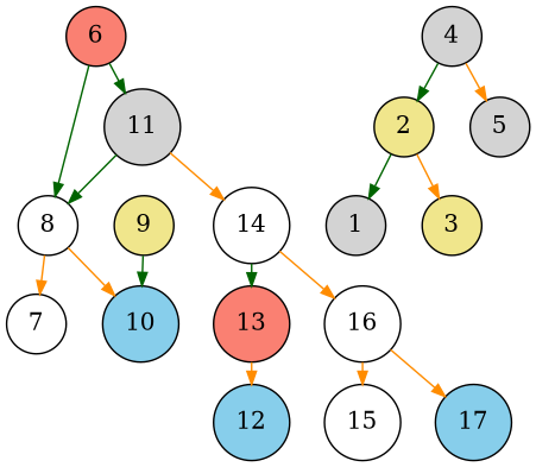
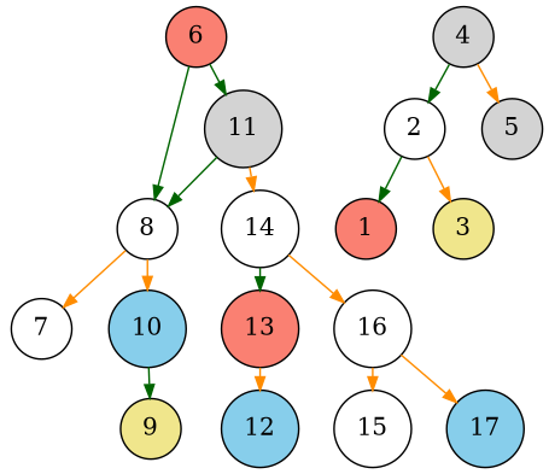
  digraph {
    nodesep=0.3
    ranksep=0.2
    node [fillcolor=white shape=circle style=filled]
    edge [arrowsize=0.8 color=darkorange]
    6 [fillcolor=salmon]
    11 [fillcolor=lightgrey]
    8
    4 [fillcolor=lightgrey]
-   2 [fillcolor=khaki]
+   2
    5 [fillcolor=lightgrey]
    14
-   1 [fillcolor=lightgrey]
+   1 [fillcolor=salmon]
    3 [fillcolor=khaki]
    7
    10 [fillcolor=skyblue]
    13 [fillcolor=salmon]
    16
    30 [style=invis fillcolor=""]
    9 [fillcolor=khaki]
    12 [fillcolor=skyblue]
    15
    17 [fillcolor=skyblue]
    6 -> 11 [color=darkgreen]
    6 -> 8 [color=darkgreen]
    11 -> 8 [color=darkgreen]
    11 -> 14
    8 -> 7
    8 -> 10
    4 -> 2 [color=darkgreen]
    4 -> 5
    2 -> 1 [color=darkgreen]
    2 -> 3
    14 -> 13 [color=darkgreen]
    14 -> 16
    10 -> 30 [style=invis color=""]
-   9 -> 10 [color=darkgreen]
+   10 -> 9 [color=darkgreen]
    13 -> 12
    16 -> 15
    16 -> 17
  }
